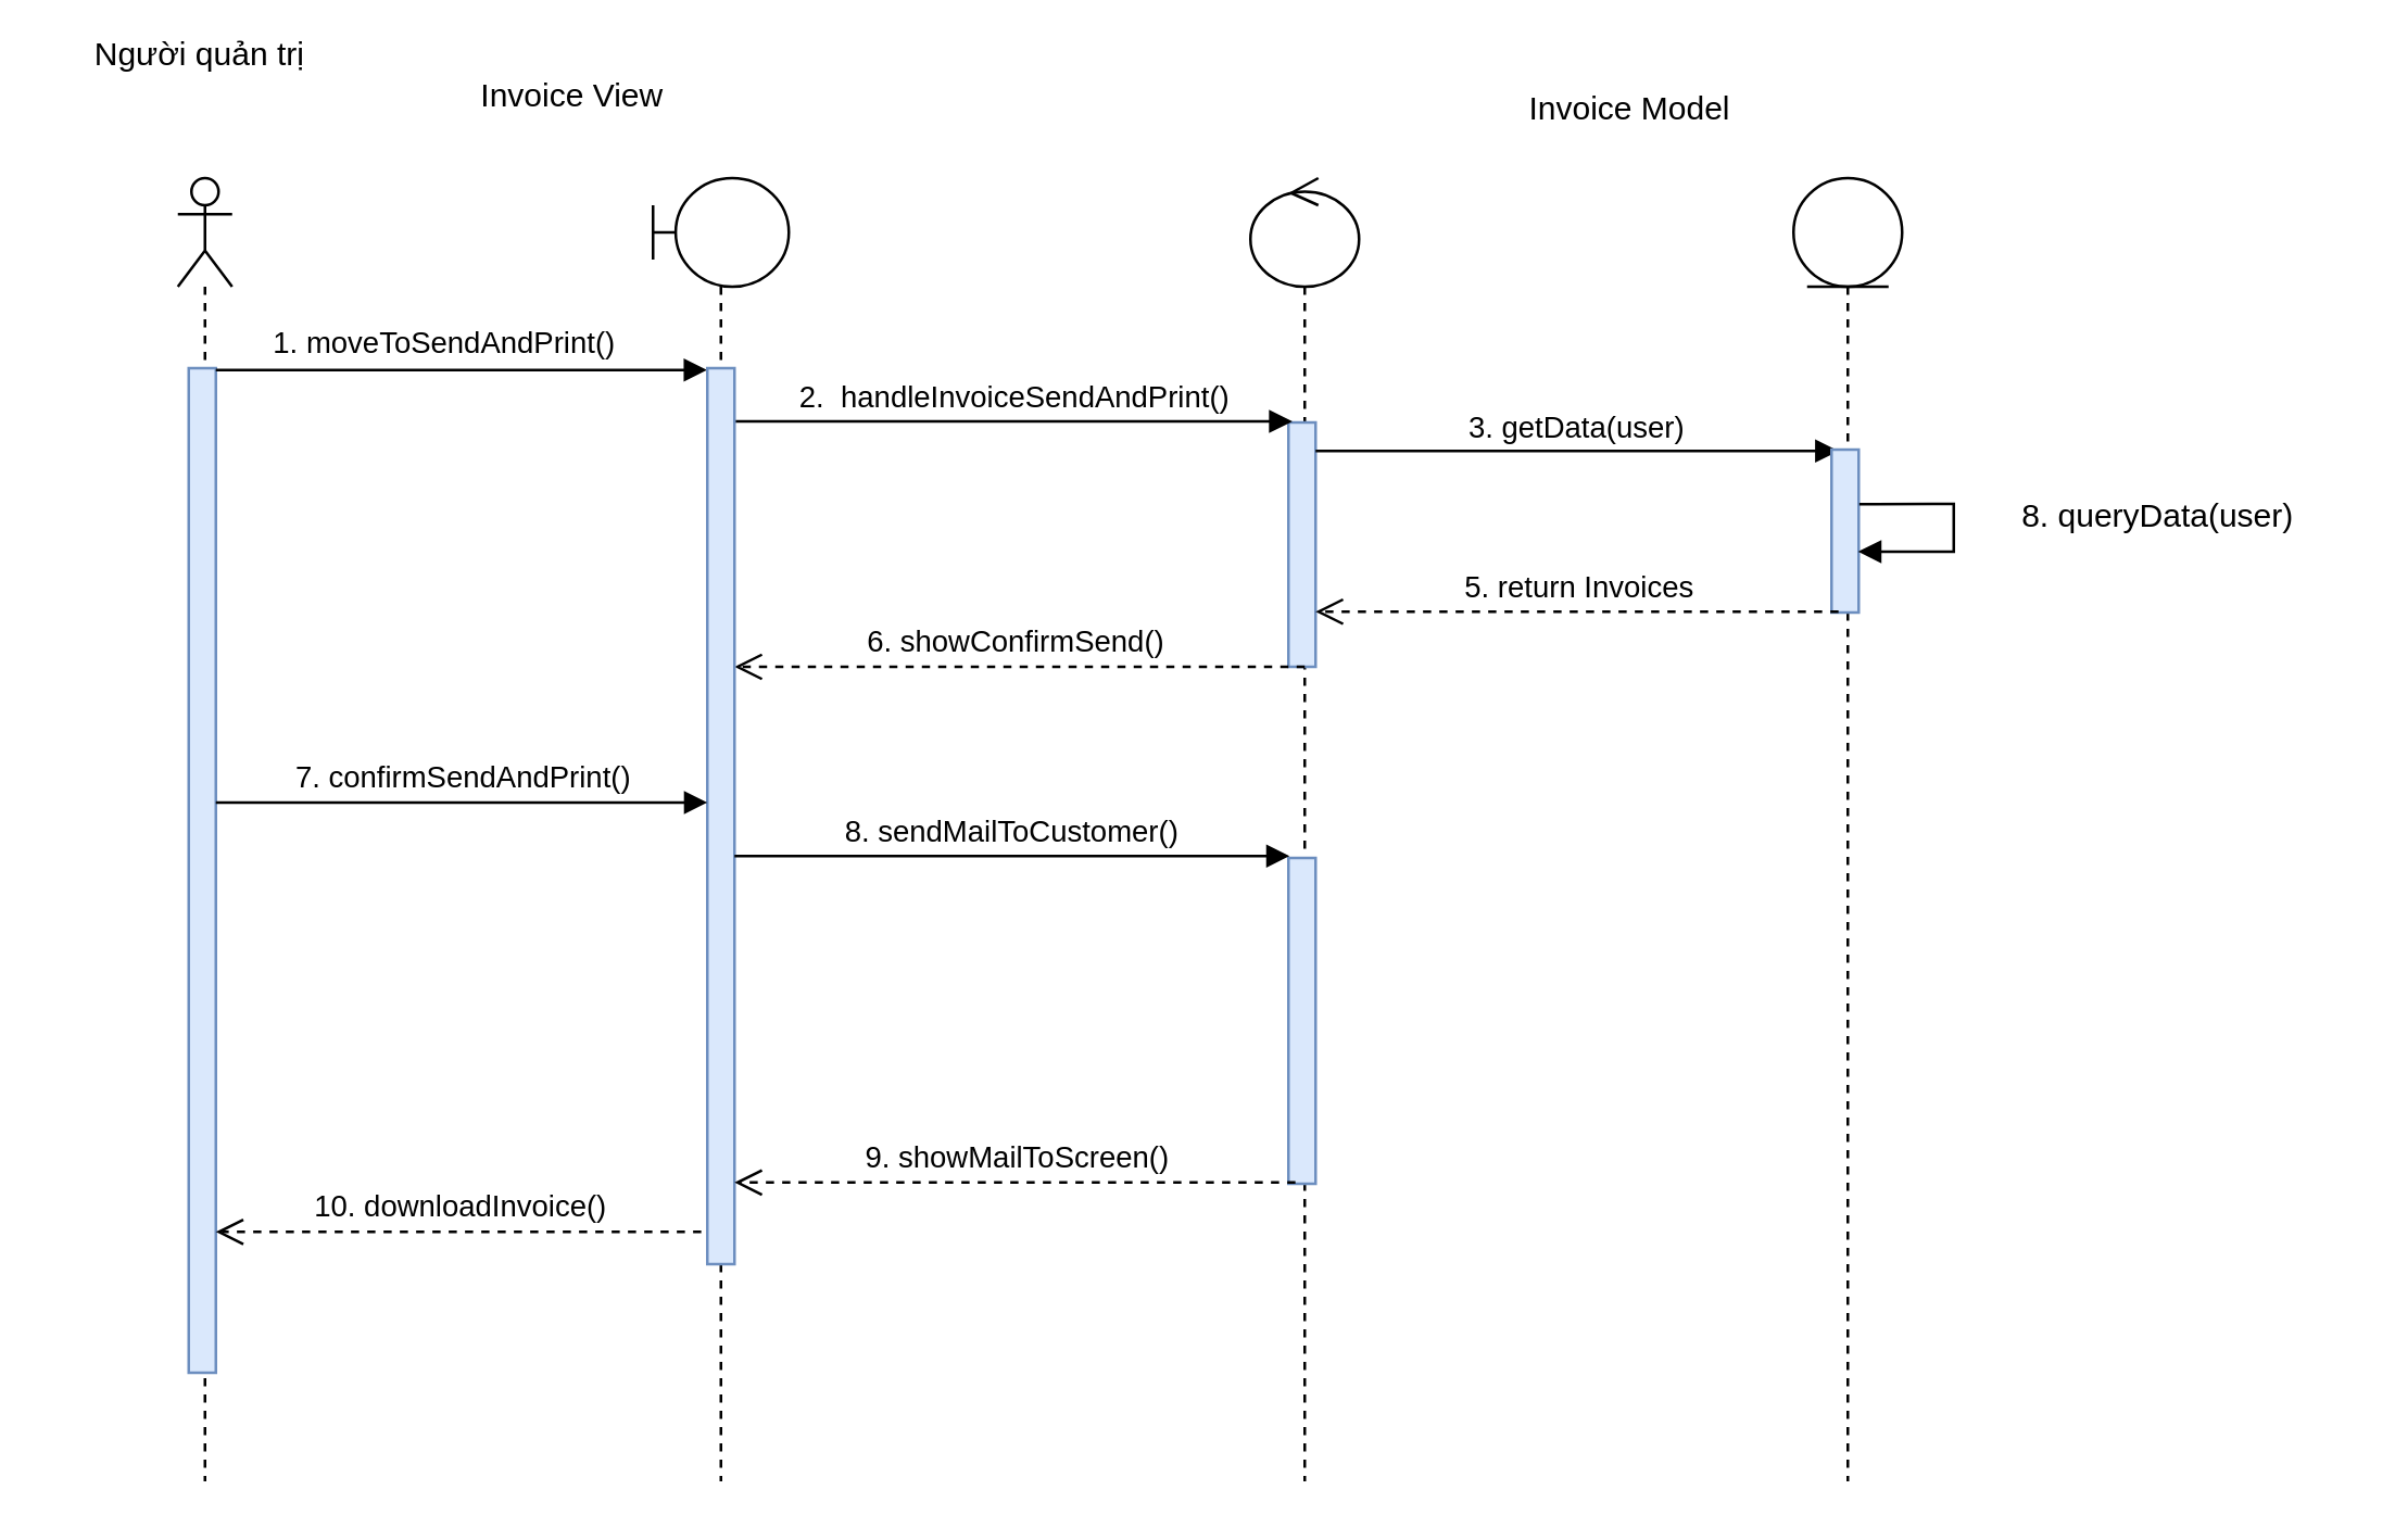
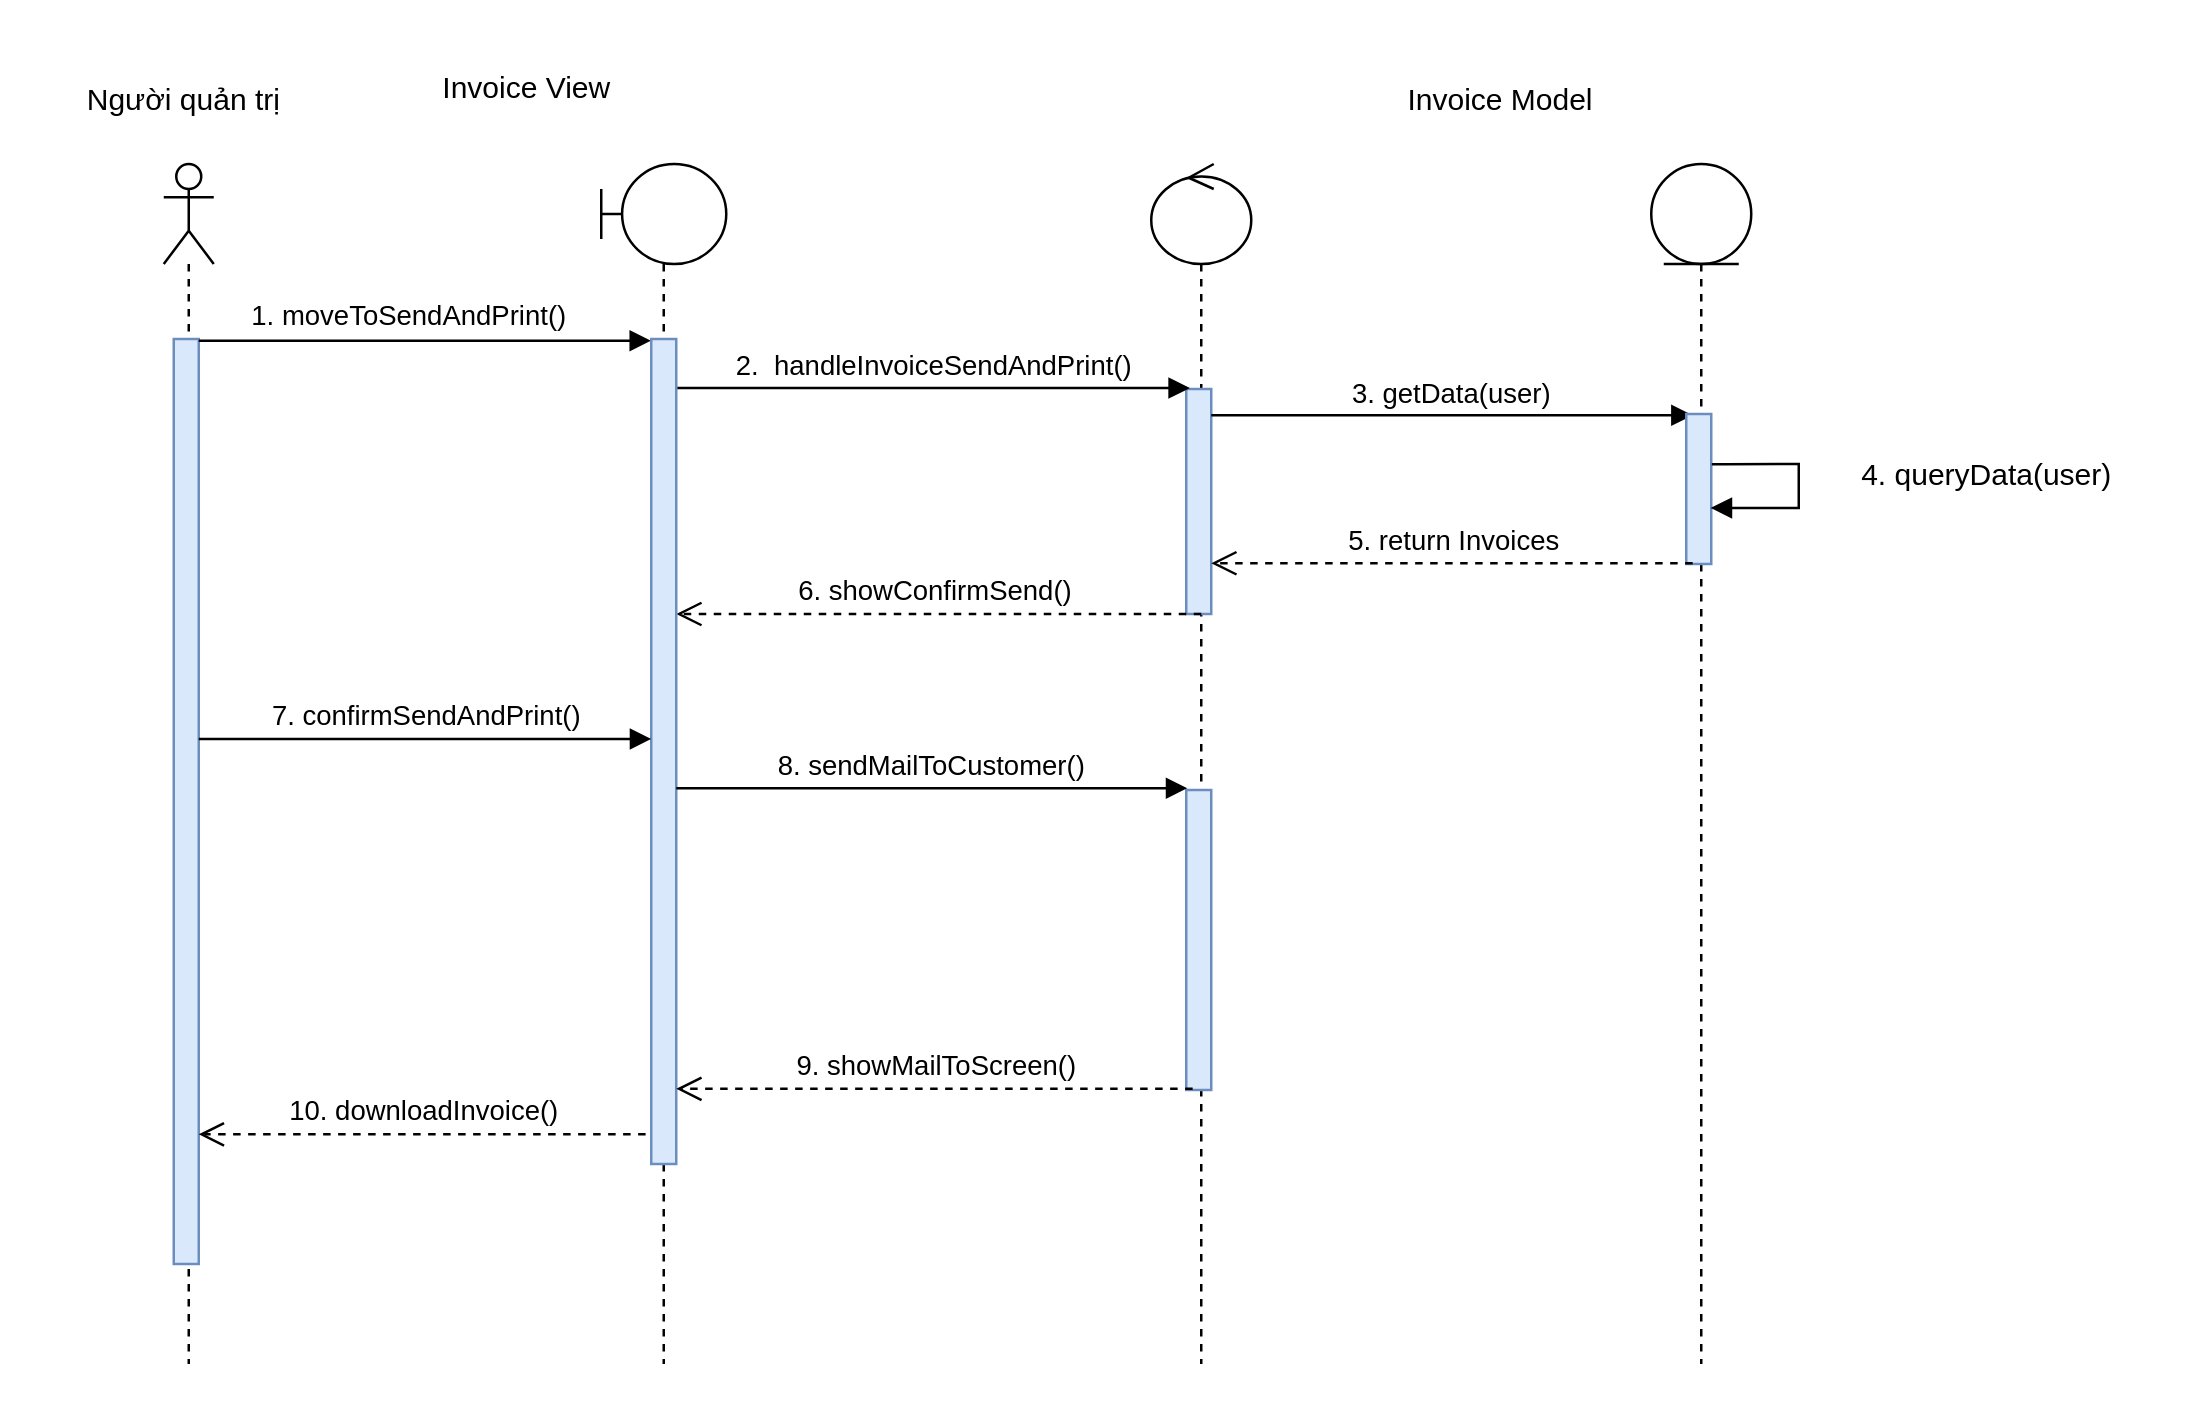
  <mxCell id="0" />
  <mxCell id="1" parent="0" />
  <mxCell id="2" value="" style="shape=umlLifeline;participant=umlEntity;perimeter=lifelinePerimeter;whiteSpace=wrap;html=1;container=1;collapsible=0;recursiveResize=0;verticalAlign=top;spacingTop=36;outlineConnect=0;" vertex="1" parent="1"><mxGeometry x="660" y="65" width="40" height="480" as="geometry" /></mxCell>
  <mxCell id="3" value="" style="shape=umlLifeline;participant=umlControl;perimeter=lifelinePerimeter;whiteSpace=wrap;html=1;container=1;collapsible=0;recursiveResize=0;verticalAlign=top;spacingTop=36;outlineConnect=0;" vertex="1" parent="1"><mxGeometry x="460" y="65" width="40" height="480" as="geometry" /></mxCell>
  <mxCell id="4" value="" style="html=1;points=[];perimeter=orthogonalPerimeter;fillColor=#dae8fc;strokeColor=#6c8ebf;" vertex="1" parent="3"><mxGeometry x="14" y="90" width="10" height="90" as="geometry" /></mxCell>
  <mxCell id="5" value="" style="shape=umlLifeline;participant=umlActor;perimeter=lifelinePerimeter;whiteSpace=wrap;html=1;container=1;collapsible=0;recursiveResize=0;verticalAlign=top;spacingTop=36;outlineConnect=0;" vertex="1" parent="1"><mxGeometry x="65" y="65" width="20" height="480" as="geometry" /></mxCell>
  <mxCell id="6" value="" style="html=1;points=[];perimeter=orthogonalPerimeter;fillColor=#dae8fc;strokeColor=#6c8ebf;" vertex="1" parent="5"><mxGeometry x="4" y="70" width="10" height="370" as="geometry" /></mxCell>
- <mxCell id="7" value="Người quản trị&amp;nbsp;" style="text;html=1;strokeColor=none;fillColor=none;align=center;verticalAlign=middle;whiteSpace=wrap;rounded=0;" vertex="1" parent="1"><mxGeometry x="20" y="5" width="110" height="30" as="geometry" /></mxCell>
+ <mxCell id="7" value="Người quản trị&amp;nbsp;" style="text;html=1;strokeColor=none;fillColor=none;align=center;verticalAlign=middle;whiteSpace=wrap;rounded=0;" vertex="1" parent="1"><mxGeometry x="20" width="110" height="30" as="geometry" y="25" /></mxCell>
  <mxCell id="8" value="Invoice View" style="text;html=1;strokeColor=none;fillColor=none;align=center;verticalAlign=middle;whiteSpace=wrap;rounded=0;" vertex="1" parent="1"><mxGeometry x="167.5" y="20" width="85" height="30" as="geometry" /></mxCell>
  <mxCell id="9" value="Invoice Model" style="text;html=1;strokeColor=none;fillColor=none;align=center;verticalAlign=middle;whiteSpace=wrap;rounded=0;" vertex="1" parent="1"><mxGeometry x="550" y="25" width="100" height="30" as="geometry" /></mxCell>
  <mxCell id="10" value="1. moveToSendAndPrint()" style="html=1;verticalAlign=bottom;endArrow=block;rounded=0;entryX=-0.01;entryY=0.002;entryDx=0;entryDy=0;entryPerimeter=0;" edge="1" parent="1" source="6" target="19"><mxGeometry x="-0.069" y="1" width="80" relative="1" as="geometry"><mxPoint x="100" y="140" as="sourcePoint" /><mxPoint x="269.9" y="135.45" as="targetPoint" /><mxPoint as="offset" /></mxGeometry></mxCell>
  <mxCell id="11" value="2.&amp;nbsp; handleInvoiceSendAndPrint()" style="html=1;verticalAlign=bottom;endArrow=block;rounded=0;entryX=0.145;entryY=-0.004;entryDx=0;entryDy=0;entryPerimeter=0;" edge="1" parent="1" source="19" target="4"><mxGeometry width="80" relative="1" as="geometry"><mxPoint x="280" y="154.64" as="sourcePoint" /><mxPoint x="409" y="165" as="targetPoint" /></mxGeometry></mxCell>
  <mxCell id="12" value="3. getData(user)" style="html=1;verticalAlign=bottom;endArrow=block;rounded=0;entryX=0.256;entryY=0.009;entryDx=0;entryDy=0;entryPerimeter=0;" edge="1" parent="1" source="4" target="13"><mxGeometry width="80" relative="1" as="geometry"><mxPoint x="549" y="175" as="sourcePoint" /><mxPoint x="672.49" y="174.68" as="targetPoint" /></mxGeometry></mxCell>
  <mxCell id="13" value="" style="html=1;points=[];perimeter=orthogonalPerimeter;fillColor=#dae8fc;strokeColor=#6c8ebf;" vertex="1" parent="1"><mxGeometry x="674" y="165" width="10" height="60" as="geometry" /></mxCell>
  <mxCell id="14" value="" style="edgeStyle=orthogonalEdgeStyle;html=1;align=left;spacingLeft=2;endArrow=block;rounded=0;exitX=1.023;exitY=0.335;exitDx=0;exitDy=0;exitPerimeter=0;entryX=0.978;entryY=0.626;entryDx=0;entryDy=0;entryPerimeter=0;" edge="1" parent="1" source="13" target="13"><mxGeometry relative="1" as="geometry"><mxPoint x="690" y="190" as="sourcePoint" /><Array as="points"><mxPoint x="690" y="185" /><mxPoint x="719" y="185" /><mxPoint x="719" y="203" /></Array><mxPoint x="-16" y="165" as="targetPoint" /></mxGeometry></mxCell>
- <mxCell id="15" value="8. queryData(user)" style="text;html=1;strokeColor=none;fillColor=none;align=center;verticalAlign=middle;whiteSpace=wrap;rounded=0;" vertex="1" parent="1"><mxGeometry x="729" y="175" width="131" height="30" as="geometry" /></mxCell>
+ <mxCell id="15" value="4. queryData(user)" style="text;html=1;strokeColor=none;fillColor=none;align=center;verticalAlign=middle;whiteSpace=wrap;rounded=0;" vertex="1" parent="1"><mxGeometry x="729" y="175" width="131" height="30" as="geometry" /></mxCell>
  <mxCell id="16" value="5. return Invoices" style="html=1;verticalAlign=bottom;endArrow=open;dashed=1;endSize=8;rounded=0;exitX=0.256;exitY=0.995;exitDx=0;exitDy=0;exitPerimeter=0;" edge="1" parent="1" source="13" target="4"><mxGeometry relative="1" as="geometry"><mxPoint x="649" y="235" as="sourcePoint" /><mxPoint x="549" y="235" as="targetPoint" /></mxGeometry></mxCell>
  <mxCell id="17" value="6. showConfirmSend()&amp;nbsp;" style="html=1;verticalAlign=bottom;endArrow=open;dashed=1;endSize=8;rounded=0;exitX=0.6;exitY=1;exitDx=0;exitDy=0;exitPerimeter=0;" edge="1" parent="1" source="4" target="19"><mxGeometry relative="1" as="geometry"><mxPoint x="429" y="255" as="sourcePoint" /><mxPoint x="280" y="245" as="targetPoint" /></mxGeometry></mxCell>
  <mxCell id="18" value="" style="shape=umlLifeline;participant=umlBoundary;perimeter=lifelinePerimeter;whiteSpace=wrap;html=1;container=1;collapsible=0;recursiveResize=0;verticalAlign=top;spacingTop=36;outlineConnect=0;" vertex="1" parent="1"><mxGeometry x="240" y="65" width="50" height="480" as="geometry" /></mxCell>
  <mxCell id="19" value="" style="html=1;points=[];perimeter=orthogonalPerimeter;fillColor=#dae8fc;strokeColor=#6c8ebf;" vertex="1" parent="18"><mxGeometry x="20" y="70" width="10" height="330" as="geometry" /></mxCell>
  <mxCell id="20" value="" style="html=1;points=[];perimeter=orthogonalPerimeter;fillColor=#dae8fc;strokeColor=#6c8ebf;" vertex="1" parent="1"><mxGeometry x="474" y="315.4" width="10" height="120" as="geometry" /></mxCell>
  <mxCell id="21" value="7. confirmSendAndPrint()" style="html=1;verticalAlign=bottom;endArrow=block;rounded=0;" edge="1" parent="1" target="19"><mxGeometry width="80" relative="1" as="geometry"><mxPoint x="79" y="295" as="sourcePoint" /><mxPoint x="256.56" y="295" as="targetPoint" /></mxGeometry></mxCell>
  <mxCell id="22" value="8. sendMailToCustomer()" style="html=1;verticalAlign=bottom;endArrow=block;rounded=0;entryX=0.042;entryY=-0.006;entryDx=0;entryDy=0;entryPerimeter=0;" edge="1" parent="1" target="20"><mxGeometry width="80" relative="1" as="geometry"><mxPoint x="270" y="314.68" as="sourcePoint" /><mxPoint x="450" y="315.4" as="targetPoint" /></mxGeometry></mxCell>
  <mxCell id="23" value="9. showMailToScreen()" style="html=1;verticalAlign=bottom;endArrow=open;dashed=1;endSize=8;rounded=0;exitX=0.256;exitY=0.996;exitDx=0;exitDy=0;exitPerimeter=0;" edge="1" parent="1" source="20"><mxGeometry relative="1" as="geometry"><mxPoint x="410" y="395.4" as="sourcePoint" /><mxPoint x="270" y="434.92" as="targetPoint" /></mxGeometry></mxCell>
  <mxCell id="24" value="10. downloadInvoice()" style="html=1;verticalAlign=bottom;endArrow=open;dashed=1;endSize=8;rounded=0;exitX=-0.225;exitY=0.964;exitDx=0;exitDy=0;exitPerimeter=0;" edge="1" parent="1" source="19" target="6"><mxGeometry relative="1" as="geometry"><mxPoint x="200" y="455" as="sourcePoint" /><mxPoint x="120" y="455" as="targetPoint" /></mxGeometry></mxCell>
